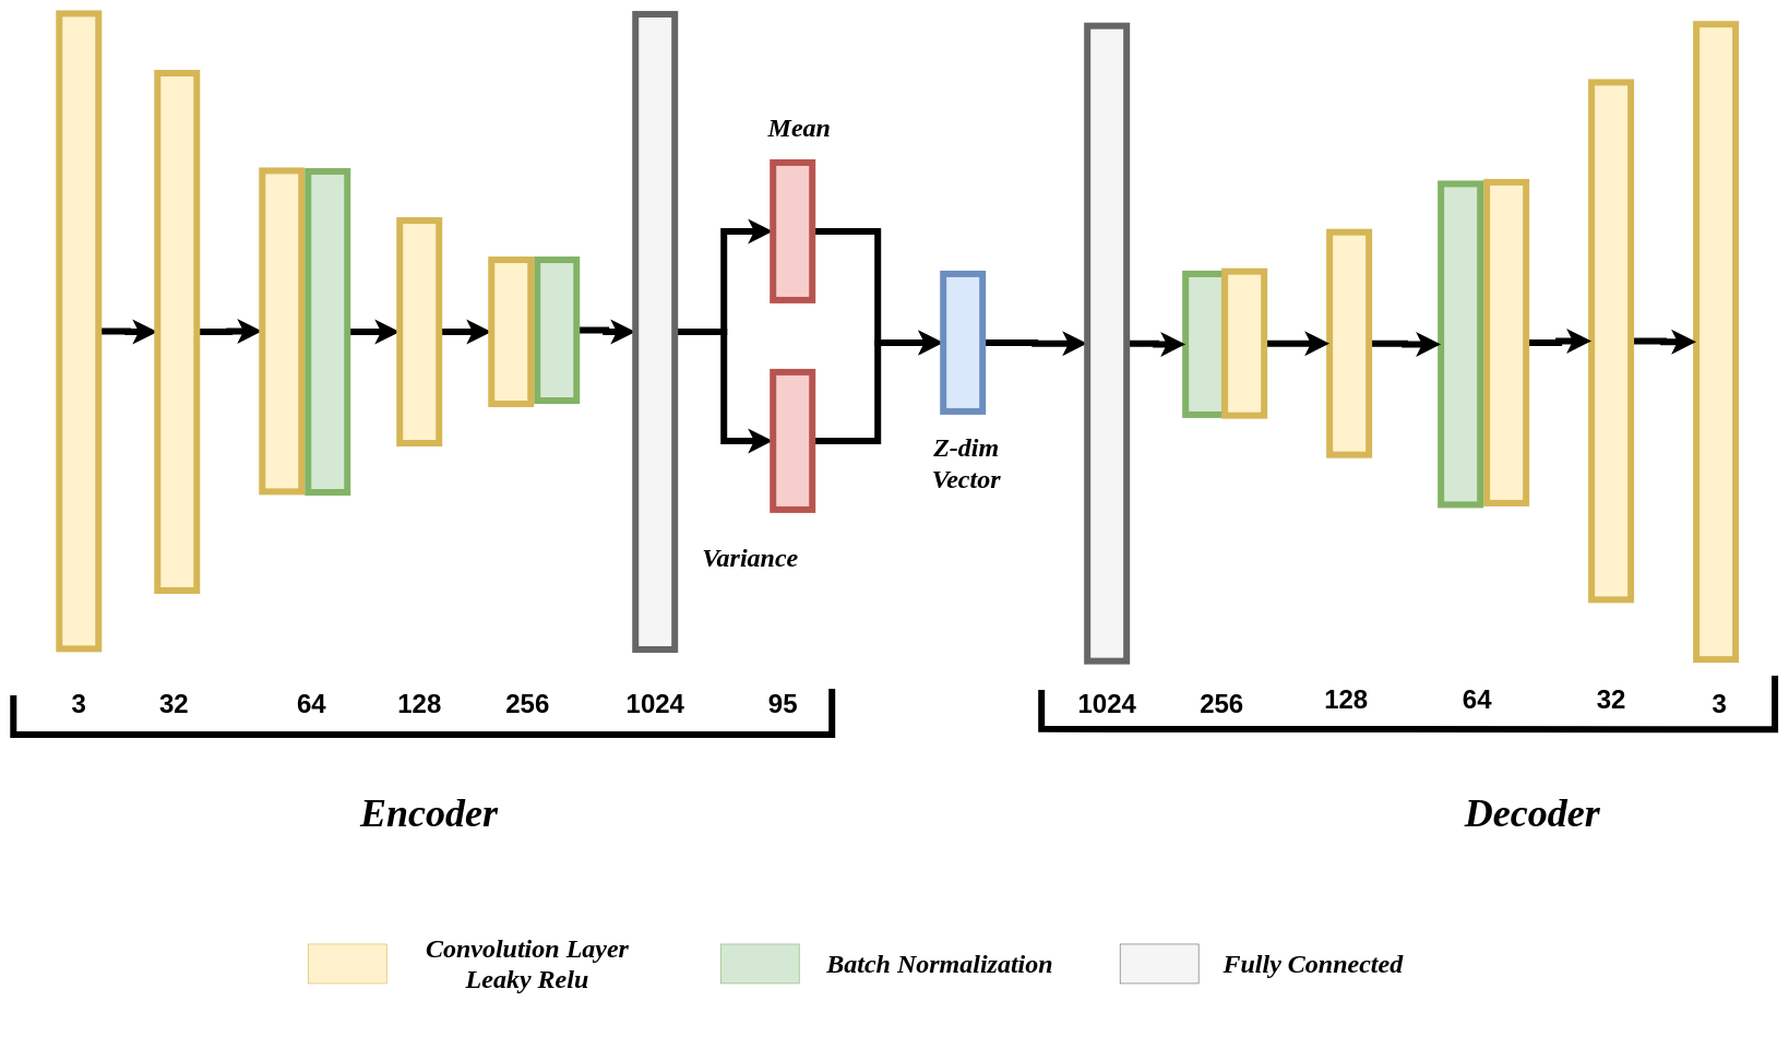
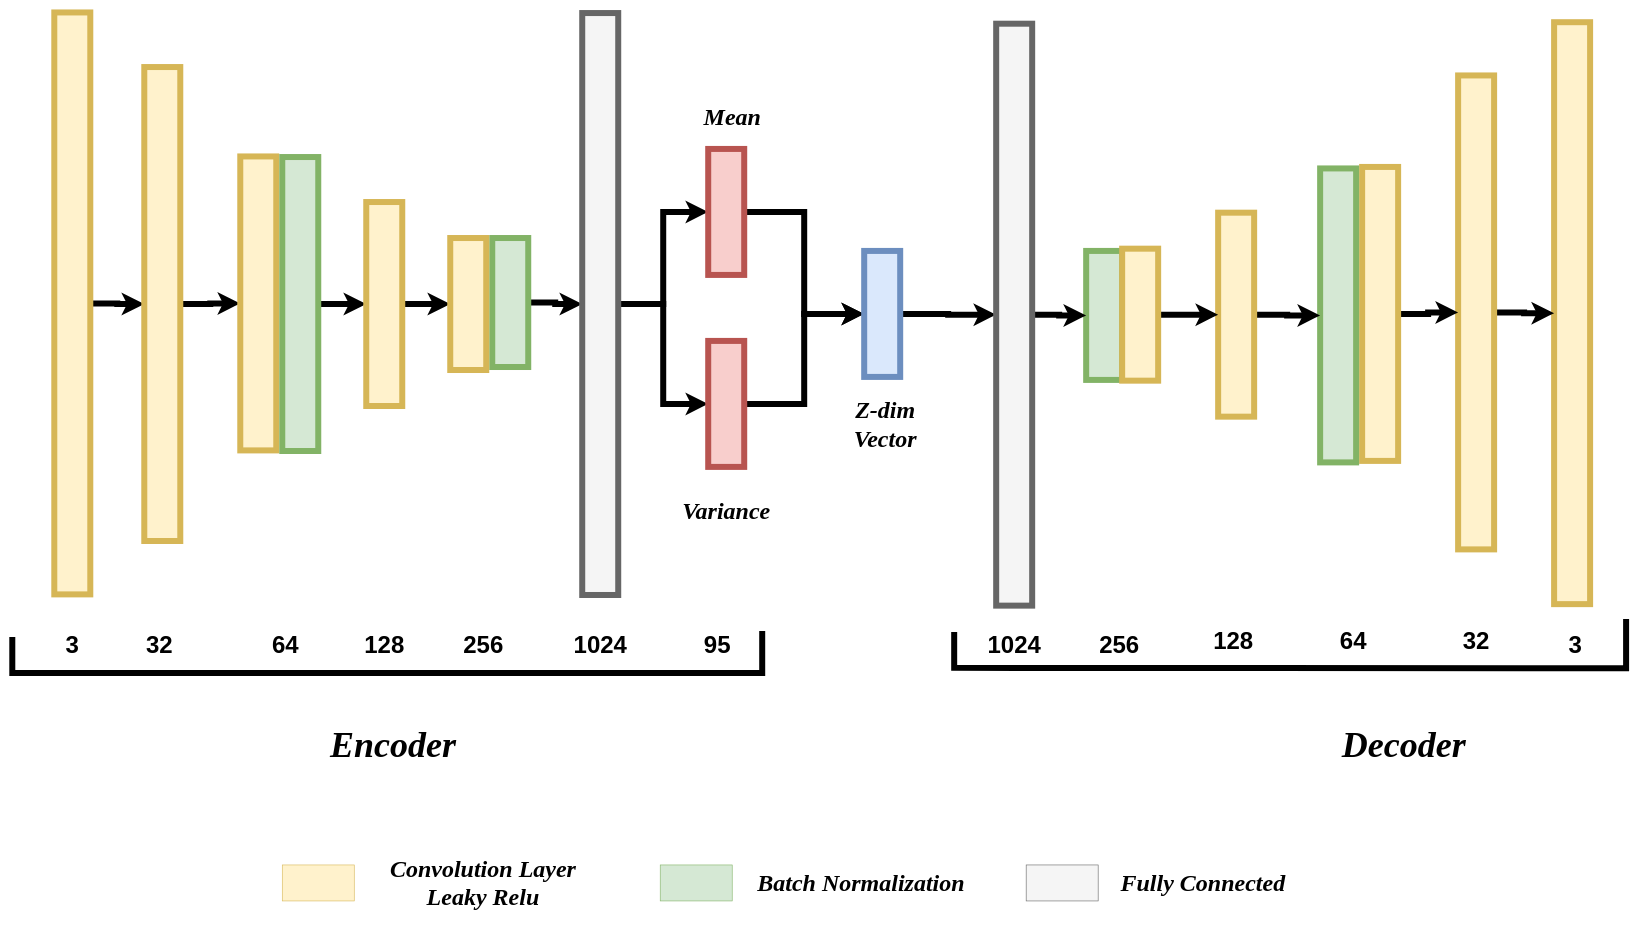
  <mxCell id="0" />
  <mxCell id="1" parent="0" />
  <mxCell id="2" value="" style="edgeStyle=orthogonalEdgeStyle;rounded=0;orthogonalLoop=1;jettySize=auto;html=1;strokeWidth=10;fontSize=40;fontStyle=1" edge="1" parent="1" source="3" target="5"><mxGeometry relative="1" as="geometry"><mxPoint x="200" y="496" as="targetPoint" /></mxGeometry></mxCell>
  <mxCell id="3" value="" style="rounded=0;whiteSpace=wrap;html=1;strokeWidth=10;fillColor=#fff2cc;strokeColor=#d6b656;fontSize=40;fontStyle=1" vertex="1" parent="1"><mxGeometry x="90" y="20" width="60" height="970" as="geometry" /></mxCell>
  <mxCell id="4" value="" style="edgeStyle=orthogonalEdgeStyle;rounded=0;orthogonalLoop=1;jettySize=auto;html=1;entryX=0;entryY=0.5;entryDx=0;entryDy=0;strokeWidth=10;fontSize=40;fontStyle=1" edge="1" parent="1" source="5" target="6"><mxGeometry relative="1" as="geometry"><mxPoint x="390" y="541" as="targetPoint" /></mxGeometry></mxCell>
  <mxCell id="5" value="" style="rounded=0;whiteSpace=wrap;html=1;strokeWidth=10;fillColor=#fff2cc;strokeColor=#d6b656;fontSize=40;fontStyle=1" vertex="1" parent="1"><mxGeometry x="240" y="111" width="60" height="790" as="geometry" /></mxCell>
  <mxCell id="6" value="" style="rounded=0;whiteSpace=wrap;html=1;strokeWidth=10;fillColor=#fff2cc;strokeColor=#d6b656;fontSize=40;fontStyle=1" vertex="1" parent="1"><mxGeometry x="400" y="260" width="60" height="490" as="geometry" /></mxCell>
  <mxCell id="7" value="" style="edgeStyle=orthogonalEdgeStyle;rounded=0;orthogonalLoop=1;jettySize=auto;html=1;entryX=0;entryY=0.5;entryDx=0;entryDy=0;strokeWidth=10;fontSize=40;fontStyle=1" edge="1" parent="1" source="8" target="10"><mxGeometry relative="1" as="geometry"><mxPoint x="720" y="566" as="targetPoint" /></mxGeometry></mxCell>
  <mxCell id="8" value="" style="rounded=0;whiteSpace=wrap;html=1;strokeWidth=10;fillColor=#d5e8d4;strokeColor=#82b366;fontSize=40;fontStyle=1" vertex="1" parent="1"><mxGeometry x="470" y="261" width="60" height="490" as="geometry" /></mxCell>
  <mxCell id="9" value="" style="edgeStyle=orthogonalEdgeStyle;rounded=0;orthogonalLoop=1;jettySize=auto;html=1;entryX=0;entryY=0.5;entryDx=0;entryDy=0;strokeWidth=10;fontSize=40;fontStyle=1" edge="1" parent="1" source="10" target="13"><mxGeometry relative="1" as="geometry"><mxPoint x="950" y="566" as="targetPoint" /></mxGeometry></mxCell>
  <mxCell id="10" value="" style="rounded=0;whiteSpace=wrap;html=1;strokeWidth=10;fillColor=#fff2cc;strokeColor=#d6b656;fontSize=40;fontStyle=1" vertex="1" parent="1"><mxGeometry x="610" y="336" width="60" height="340" as="geometry" /></mxCell>
  <mxCell id="11" value="" style="edgeStyle=orthogonalEdgeStyle;rounded=0;orthogonalLoop=1;jettySize=auto;html=1;strokeWidth=10;fontSize=40;fontStyle=1" edge="1" parent="1" source="12" target="16"><mxGeometry relative="1" as="geometry" /></mxCell>
  <mxCell id="12" value="" style="rounded=0;whiteSpace=wrap;html=1;strokeWidth=10;fillColor=#d5e8d4;strokeColor=#82b366;fontSize=40;fontStyle=1" vertex="1" parent="1"><mxGeometry x="820" y="396" width="60" height="215" as="geometry" /></mxCell>
  <mxCell id="13" value="" style="rounded=0;whiteSpace=wrap;html=1;strokeWidth=10;fillColor=#fff2cc;strokeColor=#d6b656;fontSize=40;fontStyle=1" vertex="1" parent="1"><mxGeometry x="750" y="396" width="60" height="220" as="geometry" /></mxCell>
  <mxCell id="14" value="" style="edgeStyle=orthogonalEdgeStyle;rounded=0;orthogonalLoop=1;jettySize=auto;html=1;entryX=0;entryY=0.5;entryDx=0;entryDy=0;strokeWidth=10;fontSize=40;fontStyle=1" edge="1" parent="1" source="16" target="20"><mxGeometry relative="1" as="geometry"><mxPoint x="1410" y="526" as="targetPoint" /></mxGeometry></mxCell>
  <mxCell id="15" value="" style="edgeStyle=orthogonalEdgeStyle;rounded=0;orthogonalLoop=1;jettySize=auto;html=1;entryX=0;entryY=0.5;entryDx=0;entryDy=0;strokeWidth=10;fontSize=40;fontStyle=1" edge="1" parent="1" source="16" target="18"><mxGeometry relative="1" as="geometry"><mxPoint x="1410" y="526" as="targetPoint" /></mxGeometry></mxCell>
  <mxCell id="16" value="" style="rounded=0;whiteSpace=wrap;html=1;strokeWidth=10;fillColor=#f5f5f5;fontColor=#333333;strokeColor=#666666;fontSize=40;fontStyle=1" vertex="1" parent="1"><mxGeometry x="970" y="21" width="60" height="970" as="geometry" /></mxCell>
  <mxCell id="17" value="" style="edgeStyle=orthogonalEdgeStyle;rounded=0;orthogonalLoop=1;jettySize=auto;html=1;entryX=0;entryY=0.5;entryDx=0;entryDy=0;strokeWidth=10;fontSize=40;fontStyle=1" edge="1" parent="1" source="18" target="22"><mxGeometry relative="1" as="geometry"><mxPoint x="1320" y="672.5" as="targetPoint" /></mxGeometry></mxCell>
  <mxCell id="18" value="" style="rounded=0;whiteSpace=wrap;html=1;strokeWidth=10;fillColor=#f8cecc;strokeColor=#b85450;fontSize=40;fontStyle=1" vertex="1" parent="1"><mxGeometry x="1180" y="567.5" width="60" height="210" as="geometry" /></mxCell>
  <mxCell id="19" value="" style="edgeStyle=orthogonalEdgeStyle;rounded=0;orthogonalLoop=1;jettySize=auto;html=1;strokeWidth=10;fontSize=40;fontStyle=1" edge="1" parent="1" source="20" target="22"><mxGeometry relative="1" as="geometry" /></mxCell>
  <mxCell id="20" value="" style="rounded=0;whiteSpace=wrap;html=1;strokeWidth=10;fillColor=#f8cecc;strokeColor=#b85450;fontSize=40;fontStyle=1" vertex="1" parent="1"><mxGeometry x="1180" y="247.5" width="60" height="210" as="geometry" /></mxCell>
  <mxCell id="21" value="" style="edgeStyle=orthogonalEdgeStyle;rounded=0;orthogonalLoop=1;jettySize=auto;html=1;entryX=0;entryY=0.5;entryDx=0;entryDy=0;strokeWidth=10;fontSize=40;fontStyle=1" edge="1" parent="1" source="22" target="35"><mxGeometry relative="1" as="geometry"><mxPoint x="1730" y="513.5" as="targetPoint" /></mxGeometry></mxCell>
  <mxCell id="22" value="" style="rounded=0;whiteSpace=wrap;html=1;strokeWidth=10;fillColor=#dae8fc;strokeColor=#6c8ebf;fontSize=40;fontStyle=1" vertex="1" parent="1"><mxGeometry x="1440" y="417.5" width="60" height="210" as="geometry" /></mxCell>
  <mxCell id="23" value="" style="rounded=0;whiteSpace=wrap;html=1;strokeWidth=10;fillColor=#fff2cc;strokeColor=#d6b656;flipH=0;flipV=1;fontSize=40;fontStyle=1" vertex="1" parent="1"><mxGeometry x="2590" y="36.25" width="60" height="970" as="geometry" /></mxCell>
  <mxCell id="24" style="edgeStyle=orthogonalEdgeStyle;rounded=0;orthogonalLoop=1;jettySize=auto;html=1;entryX=0;entryY=0.5;entryDx=0;entryDy=0;strokeWidth=10;fontSize=40;fontStyle=1" edge="1" parent="1" source="25" target="23"><mxGeometry relative="1" as="geometry" /></mxCell>
  <mxCell id="25" value="" style="rounded=0;whiteSpace=wrap;html=1;strokeWidth=10;fillColor=#fff2cc;strokeColor=#d6b656;flipH=0;flipV=1;fontSize=40;fontStyle=1" vertex="1" parent="1"><mxGeometry x="2430" y="125" width="60" height="790" as="geometry" /></mxCell>
  <mxCell id="26" style="edgeStyle=orthogonalEdgeStyle;rounded=0;orthogonalLoop=1;jettySize=auto;html=1;entryX=0;entryY=0.5;entryDx=0;entryDy=0;strokeWidth=10;fontSize=40;fontStyle=1" edge="1" parent="1" source="27" target="25"><mxGeometry relative="1" as="geometry" /></mxCell>
  <mxCell id="27" value="" style="rounded=0;whiteSpace=wrap;html=1;strokeWidth=10;fillColor=#fff2cc;strokeColor=#d6b656;flipH=0;flipV=1;fontSize=40;fontStyle=1" vertex="1" parent="1"><mxGeometry x="2270" y="277.5" width="60" height="490" as="geometry" /></mxCell>
  <mxCell id="28" value="" style="rounded=0;whiteSpace=wrap;html=1;strokeWidth=10;fillColor=#d5e8d4;strokeColor=#82b366;flipH=0;flipV=1;fontSize=40;fontStyle=1" vertex="1" parent="1"><mxGeometry x="2200" y="280" width="60" height="490" as="geometry" /></mxCell>
  <mxCell id="29" style="edgeStyle=orthogonalEdgeStyle;rounded=0;orthogonalLoop=1;jettySize=auto;html=1;strokeWidth=10;fontSize=40;fontStyle=1" edge="1" parent="1" source="30" target="28"><mxGeometry relative="1" as="geometry" /></mxCell>
  <mxCell id="30" value="" style="rounded=0;whiteSpace=wrap;html=1;strokeWidth=10;fillColor=#fff2cc;strokeColor=#d6b656;flipH=0;flipV=1;fontSize=40;fontStyle=1" vertex="1" parent="1"><mxGeometry x="2030" y="353.75" width="60" height="340" as="geometry" /></mxCell>
  <mxCell id="31" value="" style="rounded=0;whiteSpace=wrap;html=1;strokeWidth=10;fillColor=#d5e8d4;strokeColor=#82b366;flipH=0;flipV=1;fontSize=40;fontStyle=1" vertex="1" parent="1"><mxGeometry x="1810" y="417.5" width="60" height="215" as="geometry" /></mxCell>
  <mxCell id="32" value="" style="edgeStyle=orthogonalEdgeStyle;rounded=0;orthogonalLoop=1;jettySize=auto;html=1;strokeWidth=10;fontSize=40;fontStyle=1" edge="1" parent="1" source="33" target="30"><mxGeometry relative="1" as="geometry" /></mxCell>
  <mxCell id="33" value="" style="rounded=0;whiteSpace=wrap;html=1;strokeWidth=10;fillColor=#fff2cc;strokeColor=#d6b656;flipH=0;flipV=1;fontSize=40;fontStyle=1" vertex="1" parent="1"><mxGeometry x="1870" y="413.75" width="60" height="220" as="geometry" /></mxCell>
  <mxCell id="34" value="" style="edgeStyle=orthogonalEdgeStyle;rounded=0;orthogonalLoop=1;jettySize=auto;html=1;entryX=0;entryY=0.5;entryDx=0;entryDy=0;strokeWidth=10;fontSize=40;fontStyle=1" edge="1" parent="1" source="35" target="31"><mxGeometry relative="1" as="geometry"><mxPoint x="1770" y="523.75" as="targetPoint" /></mxGeometry></mxCell>
  <mxCell id="35" value="" style="rounded=0;whiteSpace=wrap;html=1;strokeWidth=10;fillColor=#f5f5f5;fontColor=#333333;strokeColor=#666666;flipH=0;flipV=1;fontSize=40;fontStyle=1" vertex="1" parent="1"><mxGeometry x="1660" y="38.75" width="60" height="970" as="geometry" /></mxCell>
  <mxCell id="36" value="" style="endArrow=none;html=1;rounded=0;strokeWidth=10;fontSize=40;fontStyle=1" edge="1" parent="1"><mxGeometry width="50" height="50" relative="1" as="geometry"><mxPoint x="20" y="1061" as="sourcePoint" /><mxPoint x="1270" y="1051" as="targetPoint" /><Array as="points"><mxPoint x="20" y="1121" /><mxPoint x="1270" y="1121" /></Array></mxGeometry></mxCell>
  <mxCell id="37" value="&lt;font&gt;3&lt;/font&gt;" style="text;html=1;align=center;verticalAlign=middle;resizable=0;points=[];autosize=1;strokeColor=none;fillColor=none;fontSize=40;fontStyle=1" vertex="1" parent="1"><mxGeometry x="95" y="1044" width="50" height="60" as="geometry" /></mxCell>
  <mxCell id="38" value="32" style="text;html=1;align=center;verticalAlign=middle;resizable=0;points=[];autosize=1;strokeColor=none;fillColor=none;fontSize=40;fontStyle=1" vertex="1" parent="1"><mxGeometry x="230" y="1044" width="70" height="60" as="geometry" /></mxCell>
  <mxCell id="39" value="64" style="text;html=1;align=center;verticalAlign=middle;resizable=0;points=[];autosize=1;strokeColor=none;fillColor=none;fontSize=40;fontStyle=1" vertex="1" parent="1"><mxGeometry x="440" y="1044" width="70" height="60" as="geometry" /></mxCell>
  <mxCell id="40" value="128" style="text;html=1;align=center;verticalAlign=middle;resizable=0;points=[];autosize=1;strokeColor=none;fillColor=none;fontSize=40;fontStyle=1" vertex="1" parent="1"><mxGeometry x="595" y="1044" width="90" height="60" as="geometry" /></mxCell>
  <mxCell id="41" value="256" style="text;html=1;align=center;verticalAlign=middle;resizable=0;points=[];autosize=1;strokeColor=none;fillColor=none;fontSize=40;fontStyle=1" vertex="1" parent="1"><mxGeometry x="760" y="1044" width="90" height="60" as="geometry" /></mxCell>
  <mxCell id="42" value="1024" style="text;html=1;align=center;verticalAlign=middle;resizable=0;points=[];autosize=1;strokeColor=none;fillColor=none;fontSize=40;fontStyle=1" vertex="1" parent="1"><mxGeometry x="945" y="1044" width="110" height="60" as="geometry" /></mxCell>
  <mxCell id="43" value="95" style="text;html=1;align=center;verticalAlign=middle;resizable=0;points=[];autosize=1;strokeColor=none;fillColor=none;fontSize=40;fontStyle=1" vertex="1" parent="1"><mxGeometry x="1160" y="1044" width="70" height="60" as="geometry" /></mxCell>
  <mxCell id="44" value="&lt;font style=&quot;font-size: 40px;&quot;&gt;Mean&lt;/font&gt;" style="text;html=1;align=center;verticalAlign=middle;resizable=0;points=[];autosize=1;strokeColor=none;fillColor=none;fontStyle=3;fontFamily=Times New Roman;" vertex="1" parent="1"><mxGeometry x="1165" y="164" width="110" height="60" as="geometry" /></mxCell>
- <mxCell id="45" value="&lt;font style=&quot;font-size: 40px;&quot;&gt;Variance&lt;/font&gt;" style="text;html=1;align=center;verticalAlign=middle;resizable=0;points=[];autosize=1;strokeColor=none;fillColor=none;fontStyle=3;fontFamily=Times New Roman;" vertex="1" parent="1"><mxGeometry x="1065" y="821" width="160" height="60" as="geometry" /></mxCell>
+ <mxCell id="45" value="&lt;font style=&quot;font-size: 40px;&quot;&gt;Variance&lt;/font&gt;" style="text;html=1;align=center;verticalAlign=middle;resizable=0;points=[];autosize=1;strokeColor=none;fillColor=none;fontStyle=3;fontFamily=Times New Roman;" vertex="1" parent="1"><mxGeometry x="1130" y="821" width="160" height="60" as="geometry" /></mxCell>
  <mxCell id="46" value="&lt;div&gt;&lt;font style=&quot;font-size: 40px;&quot;&gt;Z-dim&lt;/font&gt;&lt;/div&gt;&lt;div&gt;&lt;font style=&quot;font-size: 40px;&quot;&gt;Vector&lt;br&gt;&lt;/font&gt;&lt;/div&gt;" style="text;html=1;align=center;verticalAlign=middle;resizable=0;points=[];autosize=1;strokeColor=none;fillColor=none;fontStyle=3;fontFamily=Times New Roman;" vertex="1" parent="1"><mxGeometry x="1410" y="651" width="130" height="110" as="geometry" /></mxCell>
  <mxCell id="47" value="" style="endArrow=none;html=1;rounded=0;strokeWidth=10;fontSize=40;fontStyle=1" edge="1" parent="1"><mxGeometry width="50" height="50" relative="1" as="geometry"><mxPoint x="1590" y="1052.5" as="sourcePoint" /><mxPoint x="2710" y="1031" as="targetPoint" /><Array as="points"><mxPoint x="1590" y="1112.5" /><mxPoint x="2710" y="1113" /></Array></mxGeometry></mxCell>
  <mxCell id="48" value="&lt;font&gt;3&lt;/font&gt;" style="text;html=1;align=center;verticalAlign=middle;resizable=0;points=[];autosize=1;strokeColor=none;fillColor=none;fontSize=40;fontStyle=1" vertex="1" parent="1"><mxGeometry x="2600" y="1044" width="50" height="60" as="geometry" /></mxCell>
  <mxCell id="49" value="32" style="text;html=1;align=center;verticalAlign=middle;resizable=0;points=[];autosize=1;strokeColor=none;fillColor=none;fontSize=40;fontStyle=1" vertex="1" parent="1"><mxGeometry x="2425" y="1035.5" width="70" height="60" as="geometry" /></mxCell>
  <mxCell id="50" value="64" style="text;html=1;align=center;verticalAlign=middle;resizable=0;points=[];autosize=1;strokeColor=none;fillColor=none;fontSize=40;fontStyle=1" vertex="1" parent="1"><mxGeometry x="2220" y="1035.5" width="70" height="60" as="geometry" /></mxCell>
  <mxCell id="51" value="128" style="text;html=1;align=center;verticalAlign=middle;resizable=0;points=[];autosize=1;strokeColor=none;fillColor=none;fontSize=40;fontStyle=1" vertex="1" parent="1"><mxGeometry x="2010" y="1035.5" width="90" height="60" as="geometry" /></mxCell>
  <mxCell id="52" value="256" style="text;html=1;align=center;verticalAlign=middle;resizable=0;points=[];autosize=1;strokeColor=none;fillColor=none;fontSize=40;fontStyle=1" vertex="1" parent="1"><mxGeometry x="1820" y="1044" width="90" height="60" as="geometry" /></mxCell>
  <mxCell id="53" value="1024" style="text;html=1;align=center;verticalAlign=middle;resizable=0;points=[];autosize=1;strokeColor=none;fillColor=none;fontSize=40;fontStyle=1" vertex="1" parent="1"><mxGeometry x="1635" y="1044" width="110" height="60" as="geometry" /></mxCell>
  <mxCell id="54" value="" style="rounded=0;whiteSpace=wrap;html=1;fillColor=#fff2cc;strokeColor=#d6b656;" vertex="1" parent="1"><mxGeometry x="470" y="1441" width="120" height="60" as="geometry" /></mxCell>
  <mxCell id="55" value="&lt;div&gt;&lt;font face=&quot;Times New Roman&quot;&gt;&lt;b&gt;&lt;i&gt;&lt;font style=&quot;font-size: 40px;&quot;&gt;Convolution Layer&lt;/font&gt;&lt;/i&gt;&lt;/b&gt;&lt;/font&gt;&lt;/div&gt;&lt;div&gt;&lt;font style=&quot;font-size: 40px;&quot; face=&quot;Times New Roman&quot;&gt;&lt;b&gt;&lt;i&gt;Leaky Relu&lt;br&gt;&lt;/i&gt;&lt;/b&gt;&lt;/font&gt;&lt;/div&gt;" style="text;html=1;align=center;verticalAlign=middle;whiteSpace=wrap;rounded=0;" vertex="1" parent="1"><mxGeometry x="610" y="1381" width="390" height="180" as="geometry" /></mxCell>
  <mxCell id="56" value="" style="rounded=0;whiteSpace=wrap;html=1;fillColor=#d5e8d4;strokeColor=#82b366;" vertex="1" parent="1"><mxGeometry x="1100" y="1441" width="120" height="60" as="geometry" /></mxCell>
  <mxCell id="57" value="&lt;font face=&quot;Times New Roman&quot; style=&quot;font-size: 40px;&quot;&gt;&lt;i&gt;&lt;b&gt;Batch Normalization&lt;/b&gt;&lt;/i&gt;&lt;/font&gt;" style="text;html=1;align=center;verticalAlign=middle;whiteSpace=wrap;rounded=0;" vertex="1" parent="1"><mxGeometry x="1160" y="1381" width="550" height="180" as="geometry" /></mxCell>
  <mxCell id="58" value="" style="rounded=0;whiteSpace=wrap;html=1;fillColor=#f5f5f5;strokeColor=#666666;fontColor=#333333;" vertex="1" parent="1"><mxGeometry x="1710" y="1441" width="120" height="60" as="geometry" /></mxCell>
  <mxCell id="59" value="&lt;font style=&quot;font-size: 40px;&quot; face=&quot;Times New Roman&quot;&gt;&lt;i&gt;&lt;b&gt;Fully Connected&lt;/b&gt;&lt;/i&gt;&lt;/font&gt;" style="text;html=1;align=center;verticalAlign=middle;whiteSpace=wrap;rounded=0;" vertex="1" parent="1"><mxGeometry x="1730" y="1381" width="550" height="180" as="geometry" /></mxCell>
  <mxCell id="60" value="&lt;font style=&quot;font-size: 60px;&quot; face=&quot;Times New Roman&quot;&gt;&lt;i&gt;&lt;b&gt;Encoder&lt;/b&gt;&lt;/i&gt;&lt;/font&gt;" style="text;html=1;align=center;verticalAlign=middle;whiteSpace=wrap;rounded=0;" vertex="1" parent="1"><mxGeometry x="430" y="1181" width="450" height="120" as="geometry" /></mxCell>
  <mxCell id="61" value="&lt;font style=&quot;font-size: 60px;&quot; face=&quot;Times New Roman&quot;&gt;&lt;i&gt;&lt;b&gt;Decoder&lt;/b&gt;&lt;/i&gt;&lt;/font&gt;" style="text;html=1;align=center;verticalAlign=middle;whiteSpace=wrap;rounded=0;" vertex="1" parent="1"><mxGeometry x="2115" y="1181" width="450" height="120" as="geometry" /></mxCell>
